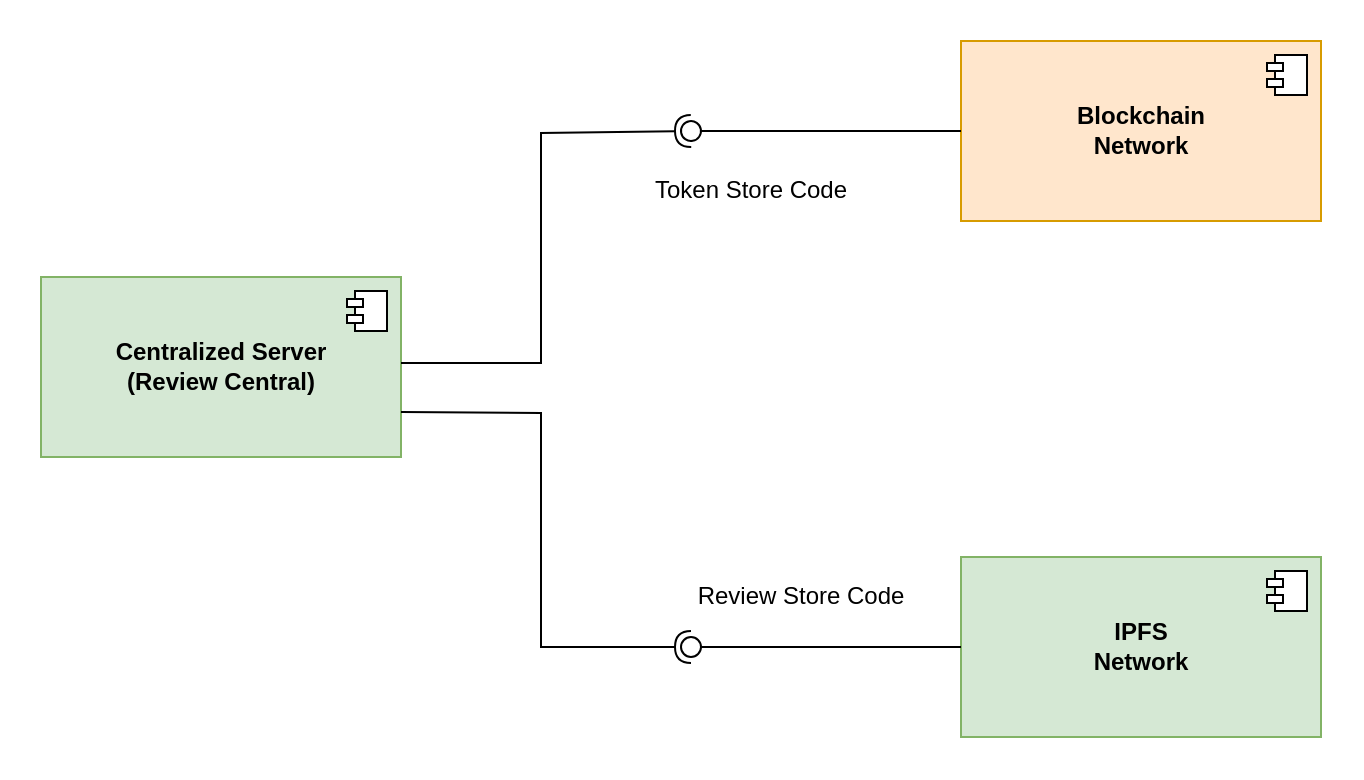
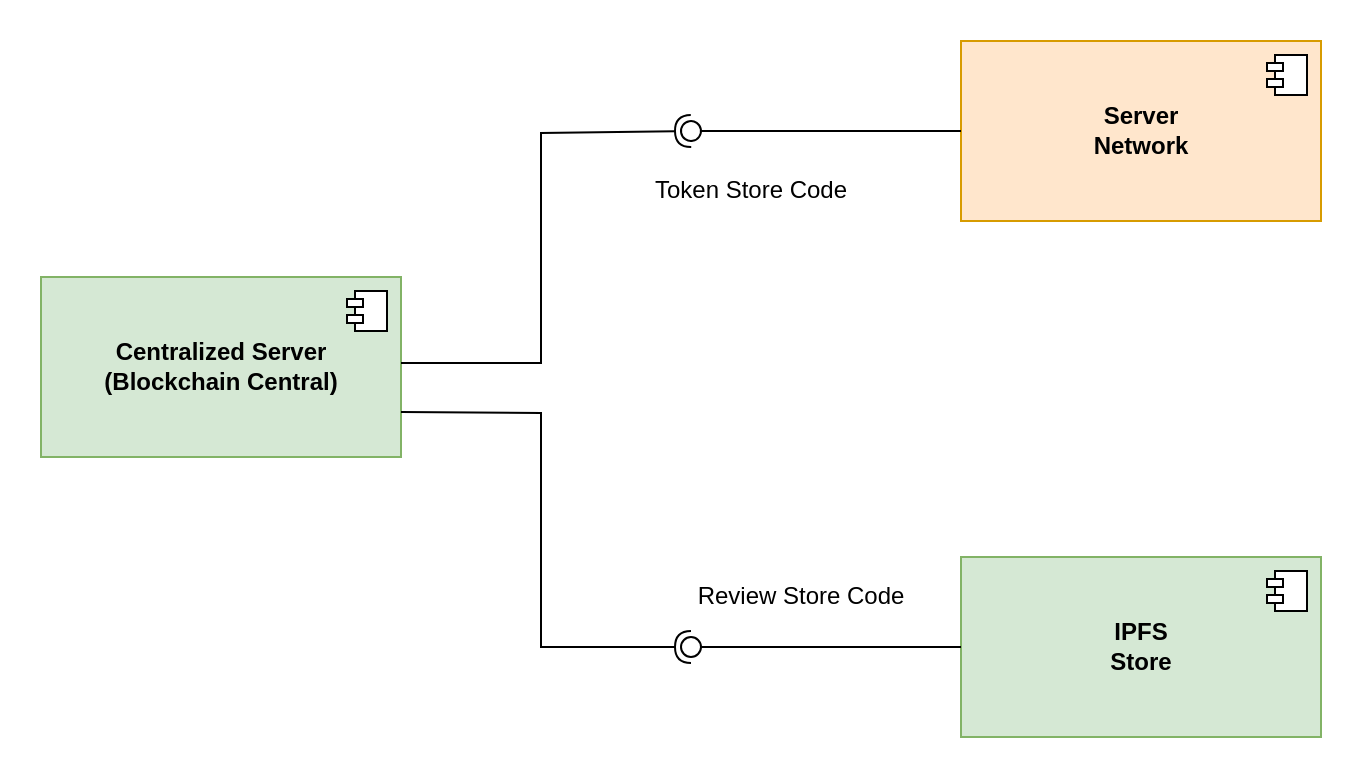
  <mxCell id="0" />
  <mxCell id="1" parent="0" />
- <mxCell id="2" value="&lt;div&gt;&lt;b&gt;Centralized Server&lt;/b&gt;&lt;/div&gt;&lt;div&gt;&lt;b&gt;(Review Central)&lt;br&gt;&lt;/b&gt;&lt;/div&gt;" style="html=1;dropTarget=0;fillColor=#d5e8d4;strokeColor=#82b366;" vertex="1" parent="1"><mxGeometry x="20" y="138" width="180" height="90" as="geometry" /></mxCell>
+ <mxCell id="2" value="&lt;div&gt;&lt;b&gt;Centralized Server&lt;/b&gt;&lt;/div&gt;&lt;div&gt;&lt;b&gt;(Blockchain Central)&lt;br&gt;&lt;/b&gt;&lt;/div&gt;" style="html=1;dropTarget=0;fillColor=#d5e8d4;strokeColor=#82b366;" vertex="1" parent="1"><mxGeometry x="20" y="138" width="180" height="90" as="geometry" /></mxCell>
  <mxCell id="3" value="" style="shape=module;jettyWidth=8;jettyHeight=4;" vertex="1" parent="2"><mxGeometry x="1" width="20" height="20" relative="1" as="geometry"><mxPoint x="-27" y="7" as="offset" /></mxGeometry></mxCell>
- <mxCell id="4" value="&lt;div&gt;&lt;b&gt;Blockchain&lt;/b&gt;&lt;br&gt;&lt;/div&gt;&lt;div&gt;&lt;b&gt;Network&lt;/b&gt;&lt;br&gt;&lt;/div&gt;" style="html=1;dropTarget=0;fillColor=#ffe6cc;strokeColor=#d79b00;" vertex="1" parent="1"><mxGeometry x="480" y="20" width="180" height="90" as="geometry" /></mxCell>
+ <mxCell id="4" value="&lt;div&gt;&lt;b&gt;Server&lt;/b&gt;&lt;br&gt;&lt;/div&gt;&lt;div&gt;&lt;b&gt;Network&lt;/b&gt;&lt;br&gt;&lt;/div&gt;" style="html=1;dropTarget=0;fillColor=#ffe6cc;strokeColor=#d79b00;" vertex="1" parent="1"><mxGeometry x="480" y="20" width="180" height="90" as="geometry" /></mxCell>
  <mxCell id="5" value="" style="shape=module;jettyWidth=8;jettyHeight=4;" vertex="1" parent="4"><mxGeometry x="1" width="20" height="20" relative="1" as="geometry"><mxPoint x="-27" y="7" as="offset" /></mxGeometry></mxCell>
- <mxCell id="6" value="&lt;div&gt;&lt;b&gt;IPFS&lt;/b&gt;&lt;/div&gt;&lt;div&gt;&lt;b&gt;Network&lt;br&gt;&lt;/b&gt;&lt;/div&gt;" style="html=1;dropTarget=0;fillColor=#d5e8d4;strokeColor=#82b366;" vertex="1" parent="1"><mxGeometry x="480" y="278" width="180" height="90" as="geometry" /></mxCell>
+ <mxCell id="6" value="&lt;div&gt;&lt;b&gt;IPFS&lt;/b&gt;&lt;/div&gt;&lt;div&gt;&lt;b&gt;Store&lt;br&gt;&lt;/b&gt;&lt;/div&gt;" style="html=1;dropTarget=0;fillColor=#d5e8d4;strokeColor=#82b366;" vertex="1" parent="1"><mxGeometry x="480" y="278" width="180" height="90" as="geometry" /></mxCell>
  <mxCell id="7" value="" style="shape=module;jettyWidth=8;jettyHeight=4;" vertex="1" parent="6"><mxGeometry x="1" width="20" height="20" relative="1" as="geometry"><mxPoint x="-27" y="7" as="offset" /></mxGeometry></mxCell>
  <mxCell id="8" value="" style="rounded=0;orthogonalLoop=1;jettySize=auto;html=1;endArrow=none;endFill=0;exitX=0;exitY=0.5;exitDx=0;exitDy=0;" edge="1" target="10" parent="1" source="4"><mxGeometry relative="1" as="geometry"><mxPoint x="360" y="128" as="sourcePoint" /></mxGeometry></mxCell>
  <mxCell id="9" value="" style="rounded=0;orthogonalLoop=1;jettySize=auto;html=1;endArrow=halfCircle;endFill=0;endSize=6;strokeWidth=1;exitX=1;exitY=0.5;exitDx=0;exitDy=0;" edge="1" parent="1"><mxGeometry relative="1" as="geometry"><mxPoint x="200" y="181" as="sourcePoint" /><mxPoint x="345" y="65" as="targetPoint" /><Array as="points"><mxPoint x="270" y="181" /><mxPoint x="270" y="66" /></Array></mxGeometry></mxCell>
  <mxCell id="10" value="" style="ellipse;whiteSpace=wrap;html=1;fontFamily=Helvetica;fontSize=12;fontColor=#000000;align=center;strokeColor=#000000;fillColor=#ffffff;points=[];aspect=fixed;resizable=0;rotation=-10;" vertex="1" parent="1"><mxGeometry x="340" y="60" width="10" height="10" as="geometry" /></mxCell>
  <mxCell id="11" value="" style="rounded=0;orthogonalLoop=1;jettySize=auto;html=1;endArrow=none;endFill=0;exitX=0;exitY=0.5;exitDx=0;exitDy=0;" edge="1" target="13" parent="1" source="6"><mxGeometry relative="1" as="geometry"><mxPoint x="320" y="253" as="sourcePoint" /></mxGeometry></mxCell>
  <mxCell id="12" value="" style="rounded=0;orthogonalLoop=1;jettySize=auto;html=1;endArrow=halfCircle;endFill=0;entryX=0.5;entryY=0.5;entryDx=0;entryDy=0;endSize=6;strokeWidth=1;exitX=1;exitY=0.75;exitDx=0;exitDy=0;" edge="1" target="13" parent="1" source="2"><mxGeometry relative="1" as="geometry"><mxPoint x="360" y="253" as="sourcePoint" /><Array as="points"><mxPoint x="270" y="206" /><mxPoint x="270" y="323" /></Array></mxGeometry></mxCell>
  <mxCell id="13" value="" style="ellipse;whiteSpace=wrap;html=1;fontFamily=Helvetica;fontSize=12;fontColor=#000000;align=center;strokeColor=#000000;fillColor=#ffffff;points=[];aspect=fixed;resizable=0;" vertex="1" parent="1"><mxGeometry x="340" y="318" width="10" height="10" as="geometry" /></mxCell>
  <mxCell id="14" value="Token Store Code" style="text;html=1;resizable=0;autosize=1;align=center;verticalAlign=middle;points=[];fillColor=none;strokeColor=none;rounded=0;" vertex="1" parent="1"><mxGeometry x="320" y="85" width="110" height="20" as="geometry" /></mxCell>
  <mxCell id="15" value="Review Store Code" style="text;html=1;resizable=0;autosize=1;align=center;verticalAlign=middle;points=[];fillColor=none;strokeColor=none;rounded=0;" vertex="1" parent="1"><mxGeometry x="340" y="288" width="120" height="20" as="geometry" /></mxCell>
